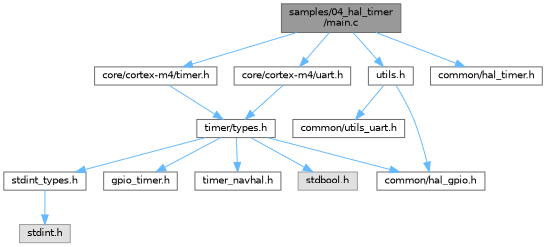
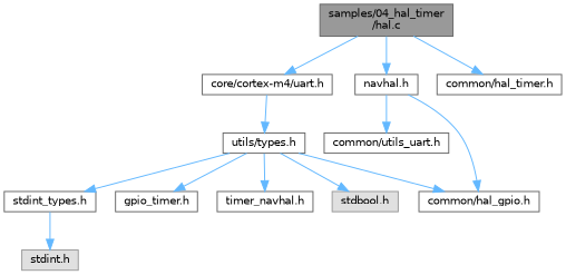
  digraph {
    node [color=grey40 fillcolor=white fontname=Helvetica fontsize=10 shape=box style=filled]
    edge [color=steelblue1 fontname=Helvetica fontsize=10 labelfontname=Helvetica labelfontsize=10 style=solid]
-   n1 [color=gray40 fillcolor=grey60 fontcolor=black height=0.2 label="samples/04_hal_timer\l/main.c" width=0.4]
-   n2 [height=0.2 label="core/cortex-m4/timer.h" width=0.4]
+   n1 [color=gray40 fillcolor=grey60 fontcolor=black height=0.2 label="samples/04_hal_timer\l/hal.c" width=0.4]
    n3 [height=0.2 label="core/cortex-m4/uart.h" width=0.4]
-   n4 [height=0.2 label="utils.h" width=0.4]
+   n4 [height=0.2 label="navhal.h" width=0.4]
    n5 [height=0.2 label="common/hal_timer.h" width=0.4]
-   n6 [height=0.2 label="timer/types.h" width=0.4]
+   n6 [height=0.2 label="utils/types.h" width=0.4]
    n7 [height=0.2 label="common/hal_gpio.h" width=0.4]
    n8 [height=0.2 label="common/utils_uart.h" width=0.4]
    n9 [height=0.2 label="stdint_types.h" width=0.4]
    n10 [height=0.2 label="gpio_timer.h" width=0.4]
    n11 [height=0.2 label="timer_navhal.h" width=0.4]
    n12 [color=grey60 fillcolor="#E0E0E0" height=0.2 label="stdbool.h" width=0.4]
    n13 [color=grey60 fillcolor="#E0E0E0" height=0.2 label="stdint.h" width=0.4]
-   n1 -> n2
    n1 -> n3
    n1 -> n4
    n1 -> n5
-   n2 -> n6
    n3 -> n6
    n4 -> n7
    n4 -> n8
    n6 -> n7
    n6 -> n9
    n6 -> n10
    n6 -> n11
    n6 -> n12
    n9 -> n13
  }
